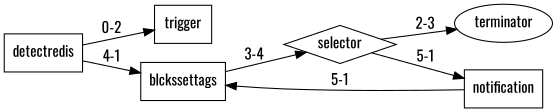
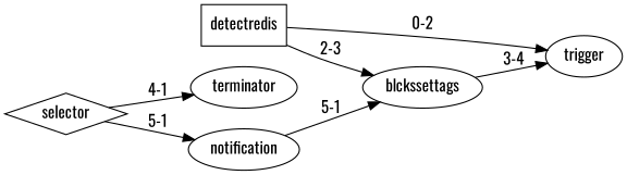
  digraph {
    fontname=Oswald
    rankdir=LR
    node [fontname=Oswald shape=box]
    edge [fontname=Oswald]
-   n1 [label=trigger]
+   n1 [label=trigger shape=oval]
    n2 [label=detectredis]
-   n3 [label=blckssettags]
+   n3 [label=blckssettags shape=ellipse]
    n4 [label=terminator shape=oval]
    n5 [label=selector shape=diamond]
-   n6 [label=notification]
+   n6 [label=notification shape=ellipse]
    n2 -> n1 [label="0-2"]
-   n2 -> n3 [label="4-1"]
-   n3 -> n5 [label="3-4"]
-   n5 -> n4 [label="2-3"]
+   n2 -> n3 [label="2-3"]
+   n3 -> n1 [label="3-4"]
+   n5 -> n4 [label="4-1"]
    n5 -> n6 [label="5-1"]
    n6 -> n3 [label="5-1"]
  }
